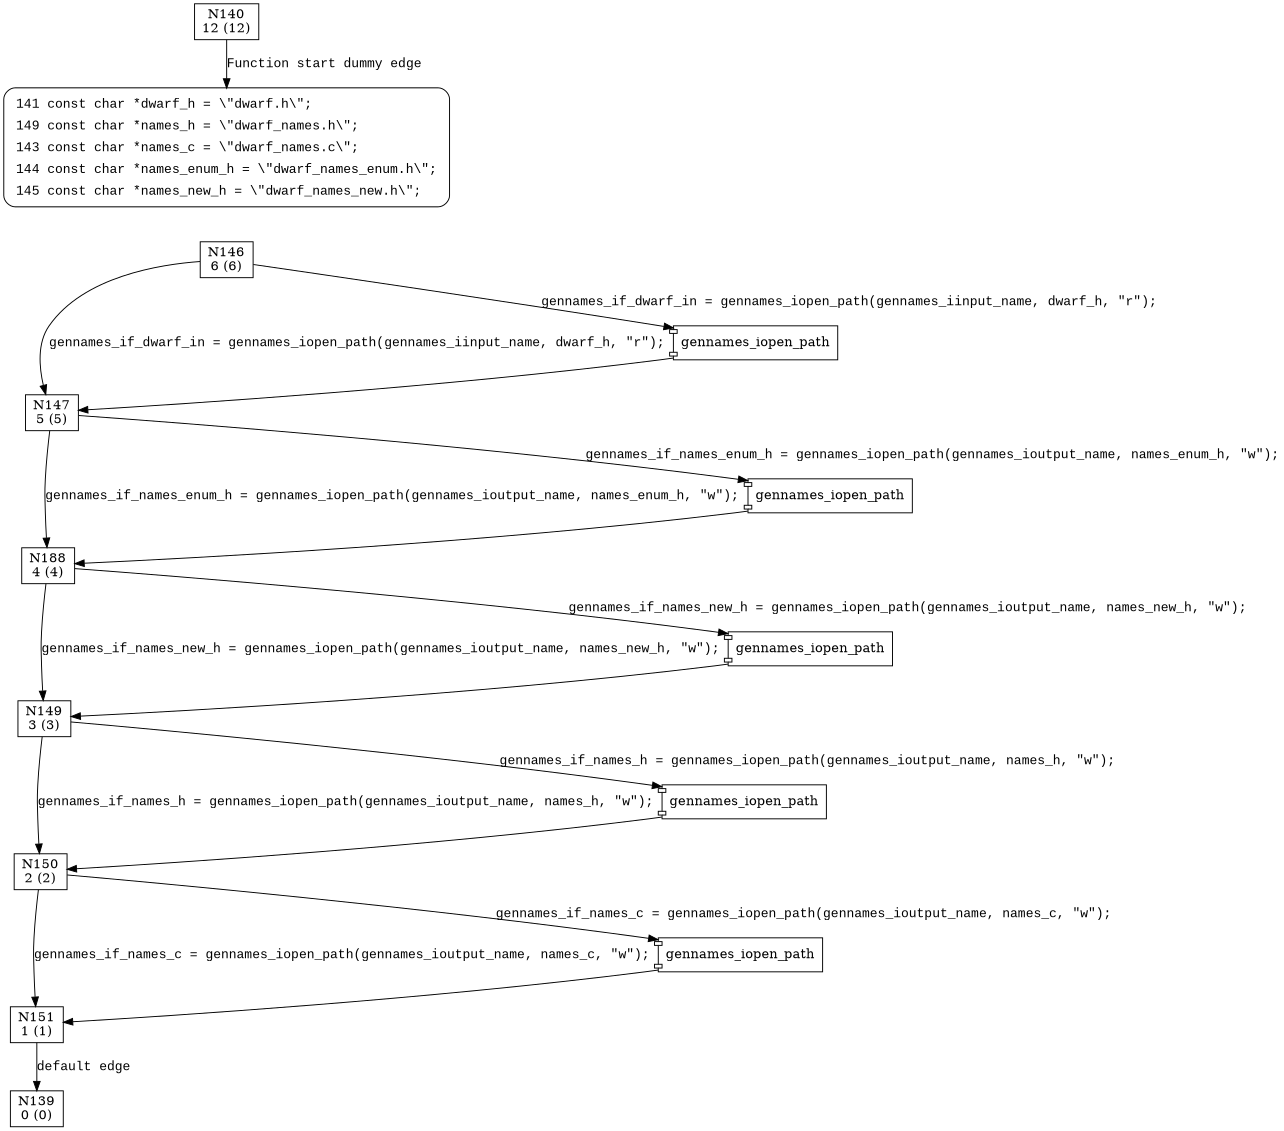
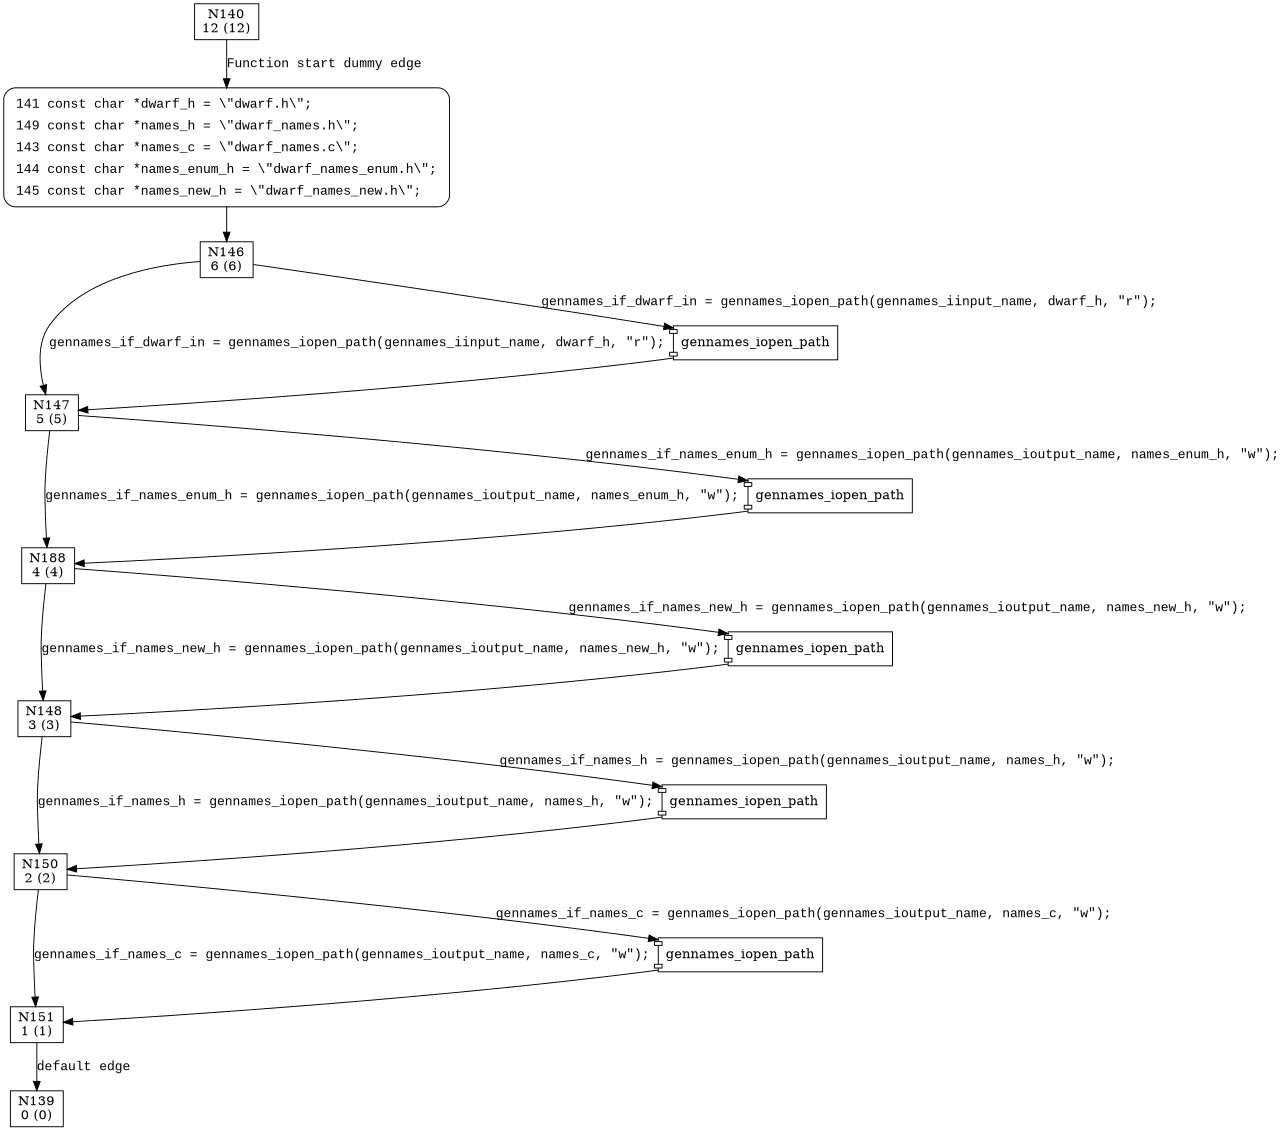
  digraph {
    node [shape=box]
    edge [fontname="Courier New"]
    n1 [label="N140\n12 (12)"]
    n2 [fillcolor=white fontname="Courier New" label=<<table border="0" cellborder="0" cellpadding="3" bgcolor="white"><tr><td align="right">141</td><td align="left">const char *dwarf_h = \"dwarf.h\";</td></tr><tr><td align="right">149</td><td align="left">const char *names_h = \"dwarf_names.h\";</td></tr><tr><td align="right">143</td><td align="left">const char *names_c = \"dwarf_names.c\";</td></tr><tr><td align="right">144</td><td align="left">const char *names_enum_h = \"dwarf_names_enum.h\";</td></tr><tr><td align="right">145</td><td align="left">const char *names_new_h = \"dwarf_names_new.h\";</td></tr></table>> penwidth=1 shape=Mrecord style="filled,bold"]
    n3 [label="N146\n6 (6)"]
    n4 [label="N147\n5 (5)"]
    n5 [label=gennames_iopen_path shape=component]
    n6 [label="N188\n4 (4)"]
    n7 [label=gennames_iopen_path shape=component]
-   n8 [label="N149\n3 (3)"]
+   n8 [label="N148\n3 (3)"]
    n9 [label=gennames_iopen_path shape=component]
    n10 [label="N150\n2 (2)"]
    n11 [label=gennames_iopen_path shape=component]
    n12 [label="N151\n1 (1)"]
    n13 [label=gennames_iopen_path shape=component]
    n14 [label="N139\n0 (0)"]
    n1 -> n2 [label="Function start dummy edge"]
+   n2 -> n3 [fontname=""]
    n3 -> n4 [label="gennames_if_dwarf_in = gennames_iopen_path(gennames_iinput_name, dwarf_h, \"r\");"]
    n3 -> n5 [label="gennames_if_dwarf_in = gennames_iopen_path(gennames_iinput_name, dwarf_h, \"r\");"]
    n4 -> n6 [label="gennames_if_names_enum_h = gennames_iopen_path(gennames_ioutput_name, names_enum_h, \"w\");"]
    n4 -> n7 [label="gennames_if_names_enum_h = gennames_iopen_path(gennames_ioutput_name, names_enum_h, \"w\");"]
    n5 -> n4
    n6 -> n8 [label="gennames_if_names_new_h = gennames_iopen_path(gennames_ioutput_name, names_new_h, \"w\");"]
    n6 -> n9 [label="gennames_if_names_new_h = gennames_iopen_path(gennames_ioutput_name, names_new_h, \"w\");"]
    n7 -> n6
    n8 -> n10 [label="gennames_if_names_h = gennames_iopen_path(gennames_ioutput_name, names_h, \"w\");"]
    n8 -> n11 [label="gennames_if_names_h = gennames_iopen_path(gennames_ioutput_name, names_h, \"w\");"]
    n9 -> n8
    n10 -> n12 [label="gennames_if_names_c = gennames_iopen_path(gennames_ioutput_name, names_c, \"w\");"]
    n10 -> n13 [label="gennames_if_names_c = gennames_iopen_path(gennames_ioutput_name, names_c, \"w\");"]
    n11 -> n10
    n12 -> n14 [label="default edge"]
    n13 -> n12
  }
